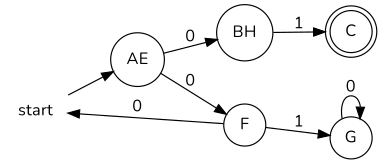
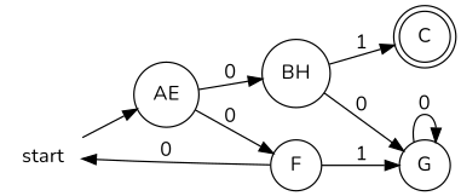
  digraph {
    fontname=Nunito
    rankdir=LR
    node [fontname=Nunito shape=circle]
    edge [fontname=Nunito]
    start [shape=none]
    AE
    BH
    F
    C [shape=doublecircle]
    G
    start -> AE
    AE -> BH [label=0]
    AE -> F [label=0]
    BH -> C [label=1]
+   BH -> G [label=0]
    F -> start [label=0]
    F -> G [label=1]
    G -> G [label=0]
  }
